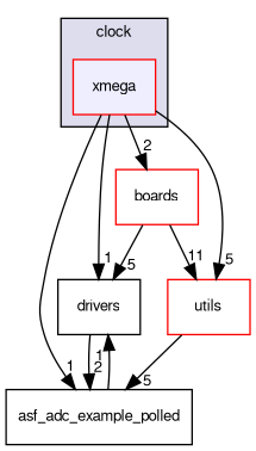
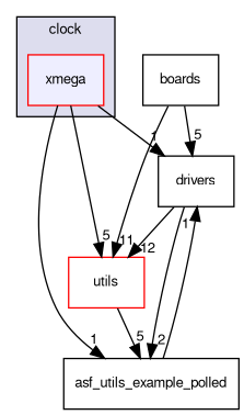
  digraph {
    compound=true
    node [color=red fillcolor=white fontname=FreeSans fontsize=10 shape=box style=filled]
    edge [headlabel=1 labeldistance=1.5 labelfontname=FreeSans labelfontsize=10]
    n1 [fillcolor="#eeeeff" label=xmega pencolor=black]
    n2 [color=black label=drivers]
-   n3 [label=asf_adc_example_polled color="" fillcolor="" style=""]
+   n3 [label=asf_utils_example_polled color="" fillcolor="" style=""]
    n4 [label=utils]
-   n5 [label=boards]
+   n5 [color=black label=boards]
    subgraph cluster_1 {
      bgcolor="#ddddee"
      fontname=FreeSans
      fontsize=10
      label=clock
      pencolor=black
      n1
    }
    n1 -> n2
    n1 -> n3
    n1 -> n4 [headlabel=5]
-   n1 -> n5 [headlabel=2]
    n2 -> n3 [headlabel=2]
+   n2 -> n4 [headlabel=12]
    n3 -> n2
    n4 -> n3 [headlabel=5]
    n5 -> n2 [headlabel=5]
    n5 -> n4 [headlabel=11]
  }
